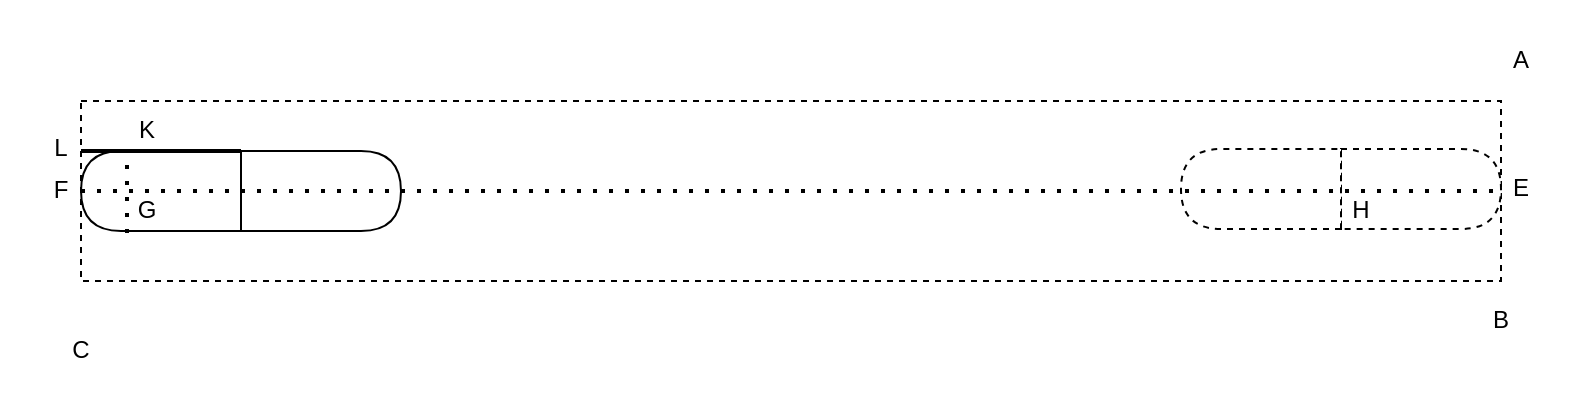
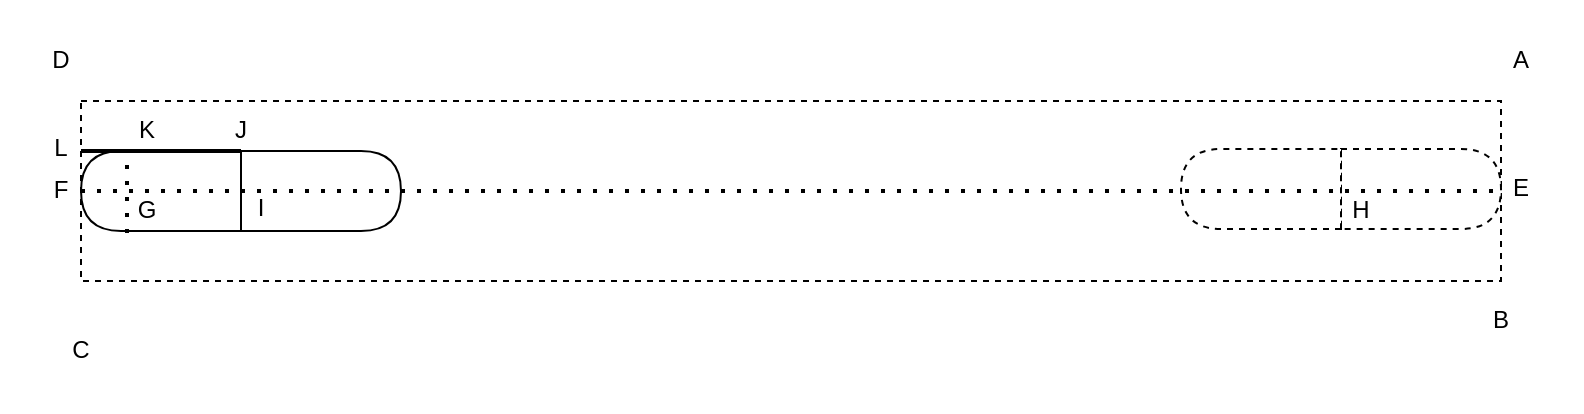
  <mxCell id="0" />
  <mxCell id="1" parent="0" />
  <mxCell id="2" value="" style="rounded=0;whiteSpace=wrap;html=1;dashed=1;" parent="1" vertex="1"><mxGeometry x="40" y="50" width="710" height="90" as="geometry" /></mxCell>
  <mxCell id="3" value="" style="shape=delay;whiteSpace=wrap;html=1;" parent="1" vertex="1"><mxGeometry x="120" y="75" width="80" height="40" as="geometry" /></mxCell>
  <mxCell id="4" value="" style="shape=delay;whiteSpace=wrap;html=1;rotation=-180;" parent="1" vertex="1"><mxGeometry x="40" y="75" width="80" height="40" as="geometry" /></mxCell>
  <mxCell id="5" value="" style="shape=delay;whiteSpace=wrap;html=1;dashed=1;" parent="1" vertex="1"><mxGeometry x="670" y="74" width="80" height="40" as="geometry" /></mxCell>
  <mxCell id="6" value="" style="shape=delay;whiteSpace=wrap;html=1;rotation=-180;dashed=1;" parent="1" vertex="1"><mxGeometry x="590" y="74" width="80" height="40" as="geometry" /></mxCell>
  <mxCell id="7" value="" style="endArrow=none;dashed=1;html=1;dashPattern=1 3;strokeWidth=2;exitX=0;exitY=0.5;exitDx=0;exitDy=0;entryX=1;entryY=0.5;entryDx=0;entryDy=0;" parent="1" edge="1"><mxGeometry width="50" height="50" relative="1" as="geometry"><mxPoint x="40" y="95" as="sourcePoint" /><mxPoint x="750" y="95" as="targetPoint" /></mxGeometry></mxCell>
  <mxCell id="8" value="" style="endArrow=none;dashed=1;html=1;dashPattern=1 3;strokeWidth=2;entryX=0.75;entryY=1;entryDx=0;entryDy=0;" parent="1" edge="1"><mxGeometry width="50" height="50" relative="1" as="geometry"><mxPoint x="63" y="116" as="sourcePoint" /><mxPoint x="63" y="71" as="targetPoint" /></mxGeometry></mxCell>
  <mxCell id="9" value="A" style="text;html=1;align=center;verticalAlign=middle;resizable=0;points=[];autosize=1;" parent="1" vertex="1"><mxGeometry x="750" y="20" width="20" height="20" as="geometry" /></mxCell>
  <mxCell id="10" value="B" style="text;html=1;align=center;verticalAlign=middle;resizable=0;points=[];autosize=1;" parent="1" vertex="1"><mxGeometry x="740" y="150" width="20" height="20" as="geometry" /></mxCell>
  <mxCell id="11" value="C" style="text;html=1;align=center;verticalAlign=middle;resizable=0;points=[];autosize=1;" parent="1" vertex="1"><mxGeometry x="30" y="165" width="20" height="20" as="geometry" /></mxCell>
+ <mxCell id="12" value="D" style="text;html=1;align=center;verticalAlign=middle;resizable=0;points=[];autosize=1;" parent="1" vertex="1"><mxGeometry x="20" y="20" width="20" height="20" as="geometry" /></mxCell>
  <mxCell id="13" value="E" style="text;html=1;align=center;verticalAlign=middle;resizable=0;points=[];autosize=1;" parent="1" vertex="1"><mxGeometry x="750" y="84" width="20" height="20" as="geometry" /></mxCell>
  <mxCell id="14" value="F" style="text;html=1;align=center;verticalAlign=middle;resizable=0;points=[];autosize=1;" parent="1" vertex="1"><mxGeometry x="20" y="85" width="20" height="20" as="geometry" /></mxCell>
  <mxCell id="15" value="G" style="text;html=1;align=center;verticalAlign=middle;resizable=0;points=[];autosize=1;" parent="1" vertex="1"><mxGeometry x="63" y="95" width="20" height="20" as="geometry" /></mxCell>
  <mxCell id="16" value="H" style="text;html=1;align=center;verticalAlign=middle;resizable=0;points=[];autosize=1;" parent="1" vertex="1"><mxGeometry x="670" y="95" width="20" height="20" as="geometry" /></mxCell>
+ <mxCell id="17" value="I" style="text;html=1;align=center;verticalAlign=middle;resizable=0;points=[];autosize=1;" parent="1" vertex="1"><mxGeometry x="120" y="94" width="20" height="20" as="geometry" /></mxCell>
+ <mxCell id="18" value="J" style="text;html=1;align=center;verticalAlign=middle;resizable=0;points=[];autosize=1;" parent="1" vertex="1"><mxGeometry x="110" y="55" width="20" height="20" as="geometry" /></mxCell>
  <mxCell id="19" value="K" style="text;html=1;align=center;verticalAlign=middle;resizable=0;points=[];autosize=1;" parent="1" vertex="1"><mxGeometry x="63" y="55" width="20" height="20" as="geometry" /></mxCell>
  <mxCell id="20" value="" style="endArrow=none;html=1;strokeWidth=2;exitX=1;exitY=1;exitDx=0;exitDy=0;entryX=0;entryY=1;entryDx=0;entryDy=0;" edge="1" parent="1" source="4" target="4"><mxGeometry width="50" height="50" relative="1" as="geometry"><mxPoint x="60" y="280" as="sourcePoint" /><mxPoint x="110" y="230" as="targetPoint" /></mxGeometry></mxCell>
  <mxCell id="21" value="L" style="text;html=1;align=center;verticalAlign=middle;resizable=0;points=[];autosize=1;" vertex="1" parent="1"><mxGeometry x="20" y="64" width="20" height="20" as="geometry" /></mxCell>
